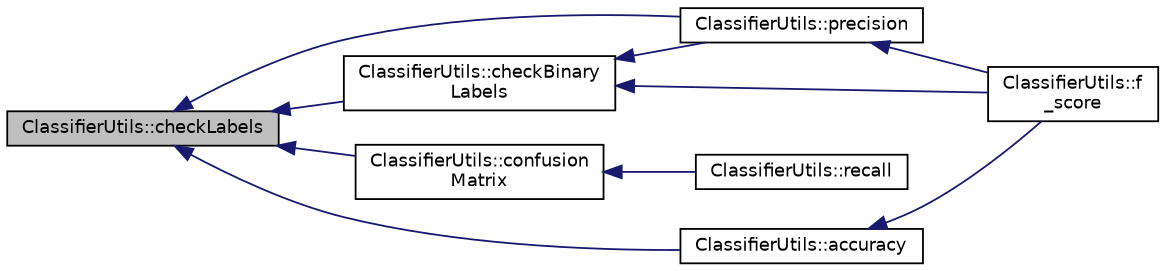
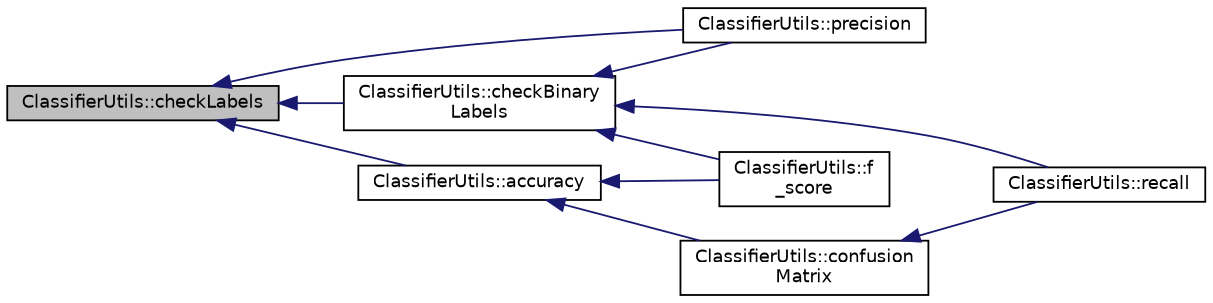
  digraph {
    rankdir=LR
    node [color=black fontname=Helvetica fontsize=10 shape=record]
    edge [color=midnightblue dir=back fontname=Helvetica fontsize=10 labelfontname=Helvetica labelfontsize=10 style=solid]
    n1 [fillcolor=grey75 fontcolor=black height=0.2 label="ClassifierUtils::checkLabels" style=filled width=0.4]
    n2 [height=0.2 label="ClassifierUtils::checkBinary\lLabels" width=0.4]
    n3 [height=0.2 label="ClassifierUtils::confusion\lMatrix" width=0.4]
    n4 [height=0.2 label="ClassifierUtils::accuracy" width=0.4]
    n5 [height=0.2 label="ClassifierUtils::precision" width=0.4]
    n6 [height=0.2 label="ClassifierUtils::f\l_score" width=0.4]
    n7 [height=0.2 label="ClassifierUtils::recall" width=0.4]
    n1 -> n2
-   n1 -> n3
+   n4 -> n3
    n1 -> n4
    n1 -> n5
    n2 -> n5
    n2 -> n6
+   n2 -> n7
    n3 -> n7
    n4 -> n6
-   n5 -> n6
  }
